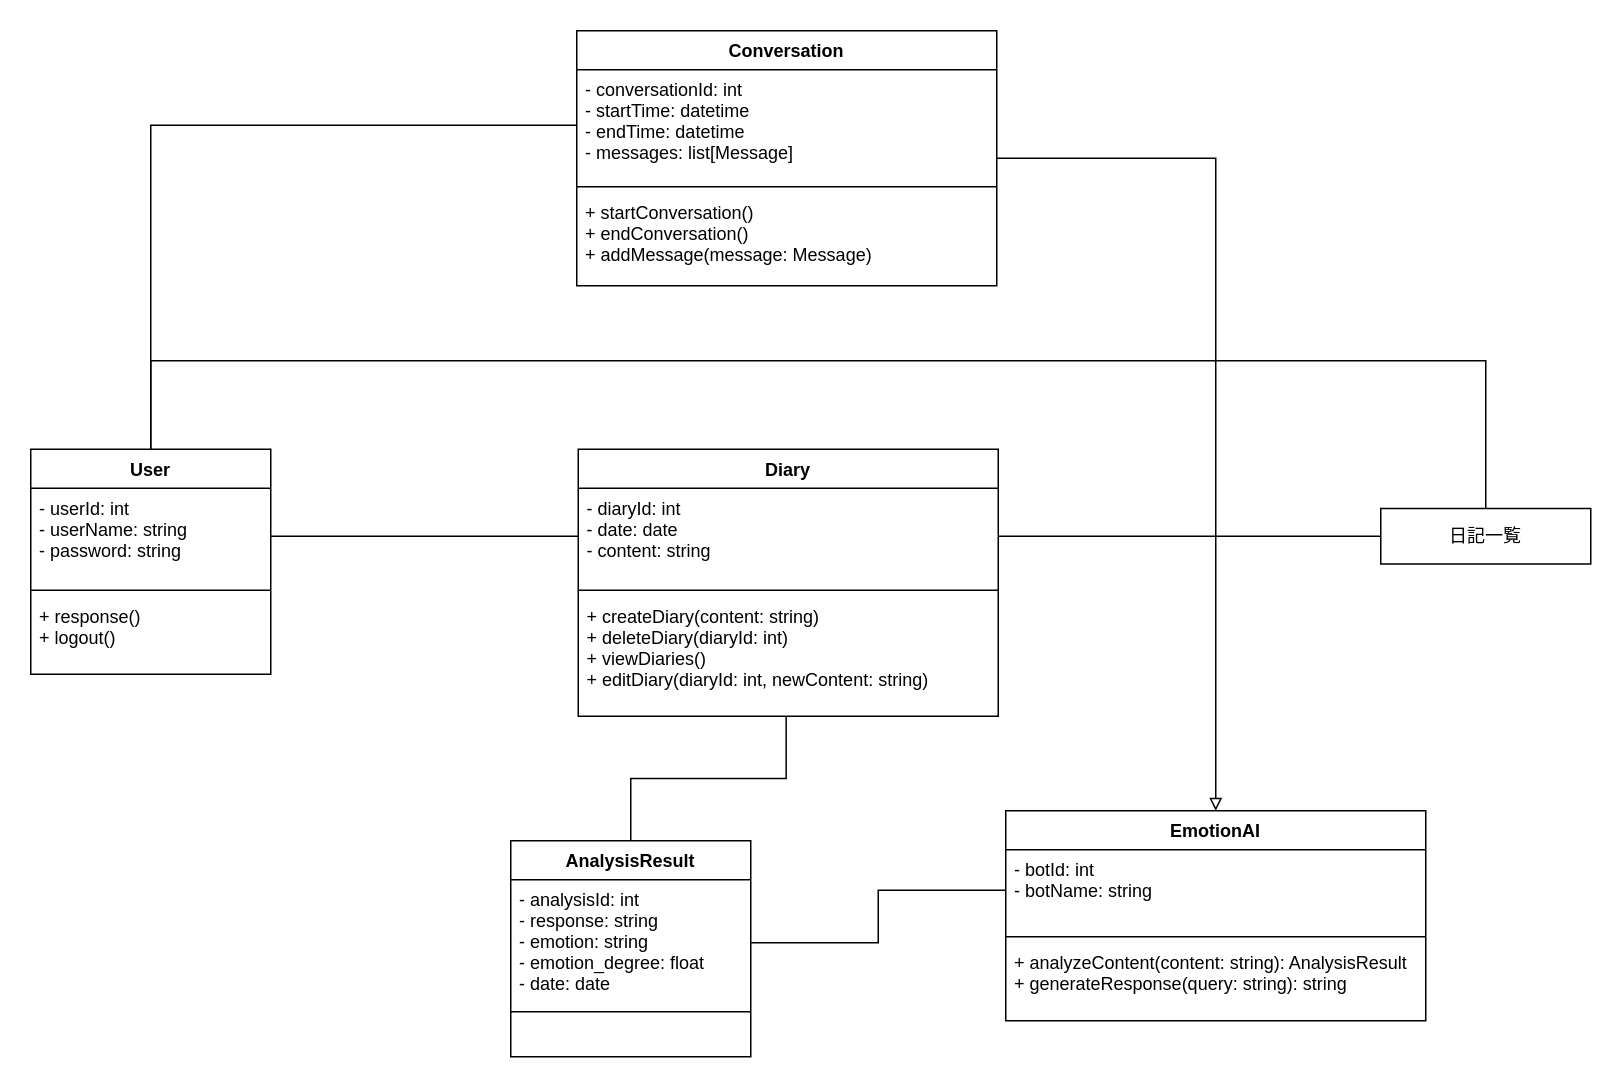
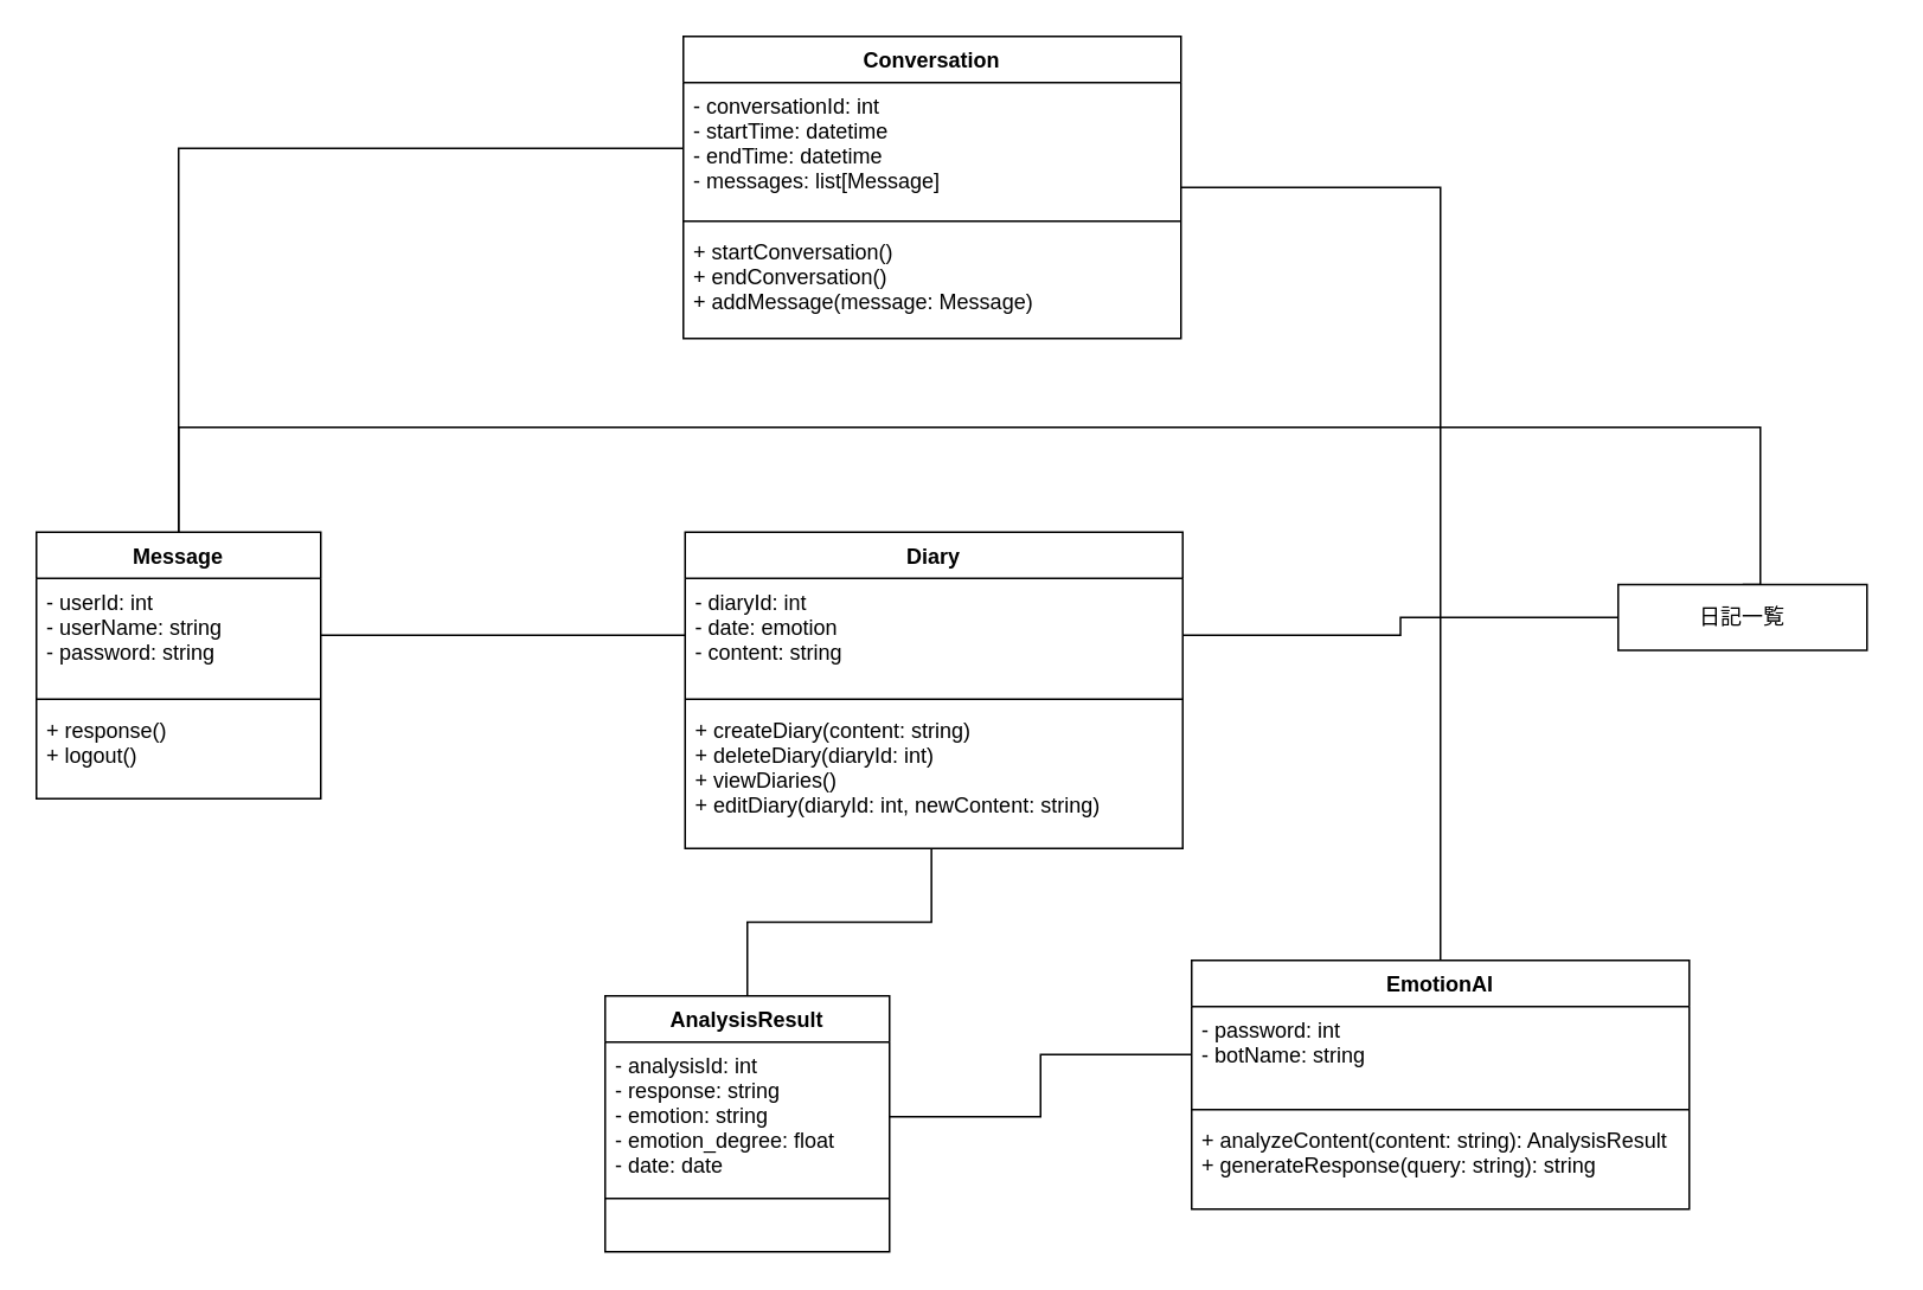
  <mxCell id="0" />
  <mxCell id="1" parent="0" />
  <mxCell id="2" style="edgeStyle=orthogonalEdgeStyle;rounded=0;html=1;exitX=0.5;exitY=0;exitDx=0;exitDy=0;entryX=0;entryY=0.5;entryDx=0;entryDy=0;endArrow=none;endFill=0;" edge="1" parent="1" source="4" target="22"><mxGeometry relative="1" as="geometry" /></mxCell>
  <mxCell id="3" style="edgeStyle=orthogonalEdgeStyle;rounded=0;html=1;exitX=0.5;exitY=0;exitDx=0;exitDy=0;entryX=0.5;entryY=0;entryDx=0;entryDy=0;endArrow=none;endFill=0;" edge="1" parent="1" source="4" target="8"><mxGeometry relative="1" as="geometry"><Array as="points"><mxPoint x="100" y="240" /><mxPoint x="990" y="240" /></Array></mxGeometry></mxCell>
- <mxCell id="4" value="User" style="swimlane;fontStyle=1;align=center;verticalAlign=top;childLayout=stackLayout;horizontal=1;startSize=26;horizontalStack=0;resizeParent=1;resizeParentMax=0;resizeLast=0;collapsible=1;marginBottom=0;" parent="1" vertex="1"><mxGeometry x="20" y="299" width="160" height="150" as="geometry" /></mxCell>
+ <mxCell id="4" value="Message" style="swimlane;fontStyle=1;align=center;verticalAlign=top;childLayout=stackLayout;horizontal=1;startSize=26;horizontalStack=0;resizeParent=1;resizeParentMax=0;resizeLast=0;collapsible=1;marginBottom=0;" parent="1" vertex="1"><mxGeometry x="20" y="299" width="160" height="150" as="geometry" /></mxCell>
  <mxCell id="5" value="- userId: int&#10;- userName: string&#10;- password: string" style="text;strokeColor=none;fillColor=none;align=left;verticalAlign=top;spacingLeft=4;spacingRight=4;overflow=hidden;rotatable=0;points=[[0,0.5],[1,0.5]];portConstraint=eastwest;" parent="4" vertex="1"><mxGeometry y="26" width="160" height="64" as="geometry" /></mxCell>
  <mxCell id="6" value="" style="line;strokeWidth=1;fillColor=none;align=left;verticalAlign=middle;spacingTop=-1;spacingLeft=3;spacingRight=3;rotatable=0;labelPosition=right;points=[];portConstraint=eastwest;strokeColor=inherit;" parent="4" vertex="1"><mxGeometry y="90" width="160" height="8" as="geometry" /></mxCell>
  <mxCell id="7" value="+ response()&#10;+ logout()" style="text;strokeColor=none;fillColor=none;align=left;verticalAlign=top;spacingLeft=4;spacingRight=4;overflow=hidden;rotatable=0;points=[[0,0.5],[1,0.5]];portConstraint=eastwest;" parent="4" vertex="1"><mxGeometry y="98" width="160" height="52" as="geometry" /></mxCell>
- <mxCell id="8" value="日記一覧" style="rounded=0;whiteSpace=wrap;html=1;" vertex="1" parent="1"><mxGeometry x="920" y="338.5" width="140" height="37" as="geometry" /></mxCell>
+ <mxCell id="8" value="日記一覧" style="rounded=0;whiteSpace=wrap;html=1;" vertex="1" parent="1"><mxGeometry x="910" y="328.5" width="140" height="37" as="geometry" /></mxCell>
  <mxCell id="9" value="Diary" style="swimlane;fontStyle=1;align=center;verticalAlign=top;childLayout=stackLayout;horizontal=1;startSize=26;horizontalStack=0;resizeParent=1;resizeParentMax=0;resizeLast=0;collapsible=1;marginBottom=0;" vertex="1" parent="1"><mxGeometry x="385" y="299" width="280" height="178" as="geometry" /></mxCell>
- <mxCell id="10" value="- diaryId: int&#10;- date: date&#10;- content: string" style="text;strokeColor=none;fillColor=none;align=left;verticalAlign=top;spacingLeft=4;spacingRight=4;overflow=hidden;rotatable=0;points=[[0,0.5],[1,0.5]];portConstraint=eastwest;" vertex="1" parent="9"><mxGeometry y="26" width="280" height="64" as="geometry" /></mxCell>
+ <mxCell id="10" value="- diaryId: int&#10;- date: emotion&#10;- content: string" style="text;strokeColor=none;fillColor=none;align=left;verticalAlign=top;spacingLeft=4;spacingRight=4;overflow=hidden;rotatable=0;points=[[0,0.5],[1,0.5]];portConstraint=eastwest;" vertex="1" parent="9"><mxGeometry y="26" width="280" height="64" as="geometry" /></mxCell>
  <mxCell id="11" value="" style="line;strokeWidth=1;fillColor=none;align=left;verticalAlign=middle;spacingTop=-1;spacingLeft=3;spacingRight=3;rotatable=0;labelPosition=right;points=[];portConstraint=eastwest;strokeColor=inherit;" vertex="1" parent="9"><mxGeometry y="90" width="280" height="8" as="geometry" /></mxCell>
  <mxCell id="12" value="+ createDiary(content: string)&#10;+ deleteDiary(diaryId: int)&#10;+ viewDiaries()&#10;+ editDiary(diaryId: int, newContent: string)" style="text;strokeColor=none;fillColor=none;align=left;verticalAlign=top;spacingLeft=4;spacingRight=4;overflow=hidden;rotatable=0;points=[[0,0.5],[1,0.5]];portConstraint=eastwest;labelBorderColor=none;labelBackgroundColor=none;fontColor=default;" vertex="1" parent="9"><mxGeometry y="98" width="280" height="80" as="geometry" /></mxCell>
  <mxCell id="13" style="edgeStyle=orthogonalEdgeStyle;rounded=0;html=1;exitX=1;exitY=0.5;exitDx=0;exitDy=0;entryX=0;entryY=0.5;entryDx=0;entryDy=0;endArrow=none;endFill=0;" edge="1" parent="1" source="5" target="10"><mxGeometry relative="1" as="geometry" /></mxCell>
  <mxCell id="14" style="edgeStyle=orthogonalEdgeStyle;rounded=0;html=1;exitX=1;exitY=0.5;exitDx=0;exitDy=0;entryX=0;entryY=0.5;entryDx=0;entryDy=0;endArrow=none;endFill=0;" edge="1" parent="1" source="10" target="8"><mxGeometry relative="1" as="geometry" /></mxCell>
  <mxCell id="15" style="edgeStyle=orthogonalEdgeStyle;rounded=0;html=1;exitX=0.5;exitY=0;exitDx=0;exitDy=0;entryX=0.495;entryY=1.003;entryDx=0;entryDy=0;entryPerimeter=0;endArrow=none;endFill=0;" edge="1" parent="1" source="16" target="12"><mxGeometry relative="1" as="geometry" /></mxCell>
  <mxCell id="16" value="AnalysisResult" style="swimlane;fontStyle=1;align=center;verticalAlign=top;childLayout=stackLayout;horizontal=1;startSize=26;horizontalStack=0;resizeParent=1;resizeParentMax=0;resizeLast=0;collapsible=1;marginBottom=0;labelBackgroundColor=none;labelBorderColor=none;fontColor=default;html=0;" vertex="1" parent="1"><mxGeometry x="340" y="560" width="160" height="144" as="geometry" /></mxCell>
  <mxCell id="17" value="- analysisId: int&#10;- response: string&#10;- emotion: string&#10;- emotion_degree: float&#10;- date: date" style="text;strokeColor=none;fillColor=none;align=left;verticalAlign=top;spacingLeft=4;spacingRight=4;overflow=hidden;rotatable=0;points=[[0,0.5],[1,0.5]];portConstraint=eastwest;labelBackgroundColor=none;labelBorderColor=none;fontColor=default;html=0;" vertex="1" parent="16"><mxGeometry y="26" width="160" height="84" as="geometry" /></mxCell>
  <mxCell id="18" value="" style="line;strokeWidth=1;fillColor=none;align=left;verticalAlign=middle;spacingTop=-1;spacingLeft=3;spacingRight=3;rotatable=0;labelPosition=right;points=[];portConstraint=eastwest;strokeColor=inherit;labelBackgroundColor=none;labelBorderColor=none;fontColor=default;html=0;" vertex="1" parent="16"><mxGeometry y="110" width="160" height="8" as="geometry" /></mxCell>
  <mxCell id="19" value=" " style="text;strokeColor=none;fillColor=none;align=left;verticalAlign=top;spacingLeft=4;spacingRight=4;overflow=hidden;rotatable=0;points=[[0,0.5],[1,0.5]];portConstraint=eastwest;labelBackgroundColor=none;labelBorderColor=none;fontColor=default;html=0;" vertex="1" parent="16"><mxGeometry y="118" width="160" height="26" as="geometry" /></mxCell>
- <mxCell id="20" style="edgeStyle=orthogonalEdgeStyle;rounded=0;html=1;endArrow=block;endFill=0;" edge="1" parent="1" source="21" target="25"><mxGeometry relative="1" as="geometry" /></mxCell>
+ <mxCell id="20" style="edgeStyle=orthogonalEdgeStyle;rounded=0;html=1;endArrow=none;endFill=0;" edge="1" parent="1" source="21" target="25"><mxGeometry relative="1" as="geometry" /></mxCell>
  <mxCell id="21" value="Conversation" style="swimlane;fontStyle=1;align=center;verticalAlign=top;childLayout=stackLayout;horizontal=1;startSize=26;horizontalStack=0;resizeParent=1;resizeParentMax=0;resizeLast=0;collapsible=1;marginBottom=0;labelBackgroundColor=none;labelBorderColor=none;fontColor=default;html=0;" vertex="1" parent="1"><mxGeometry x="384" y="20" width="280" height="170" as="geometry" /></mxCell>
  <mxCell id="22" value="- conversationId: int&#10;- startTime: datetime&#10;- endTime: datetime&#10;- messages: list[Message]" style="text;strokeColor=none;fillColor=none;align=left;verticalAlign=top;spacingLeft=4;spacingRight=4;overflow=hidden;rotatable=0;points=[[0,0.5],[1,0.5]];portConstraint=eastwest;labelBackgroundColor=none;labelBorderColor=none;fontColor=default;html=0;" vertex="1" parent="21"><mxGeometry y="26" width="280" height="74" as="geometry" /></mxCell>
  <mxCell id="23" value="" style="line;strokeWidth=1;fillColor=none;align=left;verticalAlign=middle;spacingTop=-1;spacingLeft=3;spacingRight=3;rotatable=0;labelPosition=right;points=[];portConstraint=eastwest;strokeColor=inherit;labelBackgroundColor=none;labelBorderColor=none;fontColor=default;html=0;" vertex="1" parent="21"><mxGeometry y="100" width="280" height="8" as="geometry" /></mxCell>
  <mxCell id="24" value="+ startConversation()&#10;+ endConversation()&#10;+ addMessage(message: Message)" style="text;strokeColor=none;fillColor=none;align=left;verticalAlign=top;spacingLeft=4;spacingRight=4;overflow=hidden;rotatable=0;points=[[0,0.5],[1,0.5]];portConstraint=eastwest;labelBackgroundColor=none;labelBorderColor=none;fontColor=default;html=0;" vertex="1" parent="21"><mxGeometry y="108" width="280" height="62" as="geometry" /></mxCell>
  <mxCell id="25" value="EmotionAI" style="swimlane;fontStyle=1;align=center;verticalAlign=top;childLayout=stackLayout;horizontal=1;startSize=26;horizontalStack=0;resizeParent=1;resizeParentMax=0;resizeLast=0;collapsible=1;marginBottom=0;labelBackgroundColor=none;labelBorderColor=none;fontColor=default;html=0;" vertex="1" parent="1"><mxGeometry x="670" y="540" width="280" height="140" as="geometry" /></mxCell>
- <mxCell id="26" value="- botId: int&#10;- botName: string" style="text;strokeColor=none;fillColor=none;align=left;verticalAlign=top;spacingLeft=4;spacingRight=4;overflow=hidden;rotatable=0;points=[[0,0.5],[1,0.5]];portConstraint=eastwest;labelBackgroundColor=none;labelBorderColor=none;fontColor=default;html=0;" vertex="1" parent="25"><mxGeometry y="26" width="280" height="54" as="geometry" /></mxCell>
+ <mxCell id="26" value="- password: int&#10;- botName: string" style="text;strokeColor=none;fillColor=none;align=left;verticalAlign=top;spacingLeft=4;spacingRight=4;overflow=hidden;rotatable=0;points=[[0,0.5],[1,0.5]];portConstraint=eastwest;labelBackgroundColor=none;labelBorderColor=none;fontColor=default;html=0;" vertex="1" parent="25"><mxGeometry y="26" width="280" height="54" as="geometry" /></mxCell>
  <mxCell id="27" value="" style="line;strokeWidth=1;fillColor=none;align=left;verticalAlign=middle;spacingTop=-1;spacingLeft=3;spacingRight=3;rotatable=0;labelPosition=right;points=[];portConstraint=eastwest;strokeColor=inherit;labelBackgroundColor=none;labelBorderColor=none;fontColor=default;html=0;" vertex="1" parent="25"><mxGeometry y="80" width="280" height="8" as="geometry" /></mxCell>
  <mxCell id="28" value="+ analyzeContent(content: string): AnalysisResult&#10;+ generateResponse(query: string): string" style="text;strokeColor=none;fillColor=none;align=left;verticalAlign=top;spacingLeft=4;spacingRight=4;overflow=hidden;rotatable=0;points=[[0,0.5],[1,0.5]];portConstraint=eastwest;labelBackgroundColor=none;labelBorderColor=none;fontColor=default;html=0;" vertex="1" parent="25"><mxGeometry y="88" width="280" height="52" as="geometry" /></mxCell>
  <mxCell id="29" style="edgeStyle=orthogonalEdgeStyle;rounded=0;html=1;exitX=1;exitY=0.5;exitDx=0;exitDy=0;entryX=0;entryY=0.5;entryDx=0;entryDy=0;endArrow=none;endFill=0;" edge="1" parent="1" source="17" target="26"><mxGeometry relative="1" as="geometry" /></mxCell>
